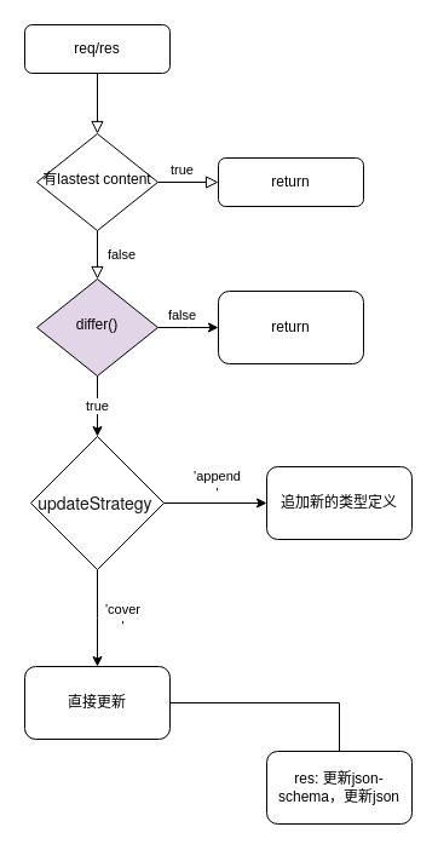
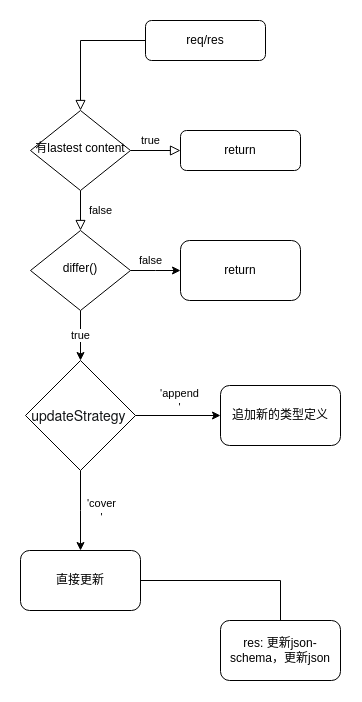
  <mxCell id="0" />
  <mxCell id="1" parent="0" />
  <mxCell id="2" value="" style="rounded=0;html=1;jettySize=auto;orthogonalLoop=1;fontSize=11;endArrow=block;endFill=0;endSize=8;strokeWidth=1;shadow=0;labelBackgroundColor=none;edgeStyle=orthogonalEdgeStyle;" parent="1" source="3" target="6" edge="1"><mxGeometry relative="1" as="geometry" /></mxCell>
- <mxCell id="3" value="req/res" style="rounded=1;whiteSpace=wrap;html=1;fontSize=12;glass=0;strokeWidth=1;shadow=0;" parent="1" vertex="1"><mxGeometry x="20" y="20" width="120" height="40" as="geometry" /></mxCell>
+ <mxCell id="3" value="req/res" style="rounded=1;whiteSpace=wrap;html=1;fontSize=12;glass=0;strokeWidth=1;shadow=0;" parent="1" vertex="1"><mxGeometry x="145" y="20" width="120" height="40" as="geometry" /></mxCell>
  <mxCell id="4" value="false" style="rounded=0;html=1;jettySize=auto;orthogonalLoop=1;fontSize=11;endArrow=block;endFill=0;endSize=8;strokeWidth=1;shadow=0;labelBackgroundColor=none;edgeStyle=orthogonalEdgeStyle;" parent="1" source="6" target="10" edge="1"><mxGeometry y="20" relative="1" as="geometry"><mxPoint as="offset" /></mxGeometry></mxCell>
  <mxCell id="5" value="true" style="edgeStyle=orthogonalEdgeStyle;rounded=0;html=1;jettySize=auto;orthogonalLoop=1;fontSize=11;endArrow=block;endFill=0;endSize=8;strokeWidth=1;shadow=0;labelBackgroundColor=none;" parent="1" source="6" target="7" edge="1"><mxGeometry x="-0.2" y="10" relative="1" as="geometry"><mxPoint as="offset" /></mxGeometry></mxCell>
  <mxCell id="6" value="有lastest content" style="rhombus;whiteSpace=wrap;html=1;shadow=0;fontFamily=Helvetica;fontSize=12;align=center;strokeWidth=1;spacing=6;spacingTop=-4;" parent="1" vertex="1"><mxGeometry x="30" y="110" width="100" height="80" as="geometry" /></mxCell>
  <mxCell id="7" value="return" style="rounded=1;whiteSpace=wrap;html=1;fontSize=12;glass=0;strokeWidth=1;shadow=0;" parent="1" vertex="1"><mxGeometry x="180" y="130" width="120" height="40" as="geometry" /></mxCell>
  <mxCell id="8" value="true" style="edgeStyle=orthogonalEdgeStyle;rounded=0;orthogonalLoop=1;jettySize=auto;html=1;" edge="1" parent="1" source="10"><mxGeometry relative="1" as="geometry"><mxPoint x="80" y="360" as="targetPoint" /></mxGeometry></mxCell>
  <mxCell id="9" value="false" style="edgeStyle=orthogonalEdgeStyle;rounded=0;orthogonalLoop=1;jettySize=auto;html=1;" edge="1" parent="1" source="10"><mxGeometry x="-0.2" y="10" relative="1" as="geometry"><mxPoint x="180" y="270" as="targetPoint" /><mxPoint as="offset" /></mxGeometry></mxCell>
- <mxCell id="10" value="differ()" style="rhombus;whiteSpace=wrap;html=1;shadow=0;fontFamily=Helvetica;fontSize=12;align=center;strokeWidth=1;spacing=6;spacingTop=-4;fillColor=#e1d5e7;" parent="1" vertex="1"><mxGeometry x="30" y="230" width="100" height="80" as="geometry" /></mxCell>
+ <mxCell id="10" value="differ()" style="rhombus;whiteSpace=wrap;html=1;shadow=0;fontFamily=Helvetica;fontSize=12;align=center;strokeWidth=1;spacing=6;spacingTop=-4;" parent="1" vertex="1"><mxGeometry x="30" y="230" width="100" height="80" as="geometry" /></mxCell>
  <mxCell id="11" value="'append&lt;br&gt;'" style="edgeStyle=orthogonalEdgeStyle;rounded=0;orthogonalLoop=1;jettySize=auto;html=1;" edge="1" parent="1" source="14"><mxGeometry x="0.059" y="15" relative="1" as="geometry"><mxPoint x="220" y="415" as="targetPoint" /><mxPoint as="offset" /></mxGeometry></mxCell>
  <mxCell id="12" value="" style="edgeStyle=orthogonalEdgeStyle;rounded=0;orthogonalLoop=1;jettySize=auto;html=1;" edge="1" parent="1" source="14"><mxGeometry relative="1" as="geometry"><mxPoint x="80" y="550" as="targetPoint" /></mxGeometry></mxCell>
  <mxCell id="13" value="'cover&lt;br&gt;'" style="edgeLabel;html=1;align=center;verticalAlign=middle;resizable=0;points=[];" vertex="1" connectable="0" parent="12"><mxGeometry x="0.048" y="2" relative="1" as="geometry"><mxPoint x="18" y="-2" as="offset" /></mxGeometry></mxCell>
  <mxCell id="14" value="&lt;span style=&quot;color: rgb(18 , 20 , 22) ; font-family: &amp;#34;helvetica neue&amp;#34; ; font-size: 14px&quot;&gt;updateStrategy&lt;/span&gt;&lt;span&gt;&amp;nbsp;&lt;/span&gt;" style="rhombus;whiteSpace=wrap;html=1;" vertex="1" parent="1"><mxGeometry x="25" y="360" width="110" height="110" as="geometry" /></mxCell>
  <mxCell id="15" value="&lt;span style=&quot;font-family: &amp;#34;helvetica&amp;#34;&quot;&gt;追加新的类型定义&lt;/span&gt;" style="rounded=1;whiteSpace=wrap;html=1;" vertex="1" parent="1"><mxGeometry x="220" y="385" width="120" height="60" as="geometry" /></mxCell>
  <mxCell id="16" value="&lt;span&gt;return&lt;/span&gt;" style="rounded=1;whiteSpace=wrap;html=1;" vertex="1" parent="1"><mxGeometry x="180" y="240" width="120" height="60" as="geometry" /></mxCell>
  <mxCell id="17" value="" style="edgeStyle=orthogonalEdgeStyle;rounded=0;orthogonalLoop=1;jettySize=auto;html=1;endArrow=none;" edge="1" parent="1" source="18" target="19"><mxGeometry relative="1" as="geometry" /></mxCell>
  <mxCell id="18" value="&lt;span&gt;直接更新&lt;/span&gt;" style="rounded=1;whiteSpace=wrap;html=1;" vertex="1" parent="1"><mxGeometry x="20" y="550" width="120" height="60" as="geometry" /></mxCell>
  <mxCell id="19" value="res: 更新json-schema，更新json" style="whiteSpace=wrap;html=1;rounded=1;" vertex="1" parent="1"><mxGeometry x="220" y="620" width="120" height="60" as="geometry" /></mxCell>
